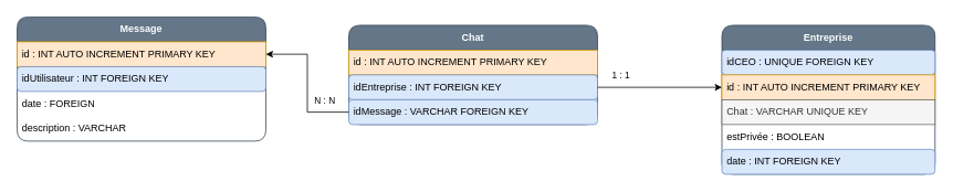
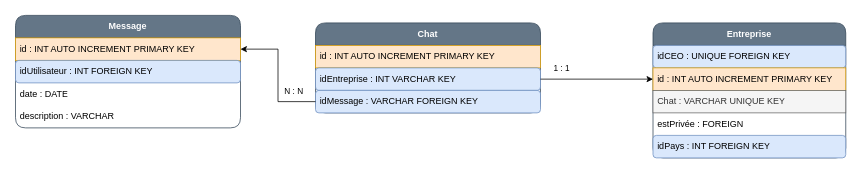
  <mxCell id="0" />
  <mxCell id="1" parent="0" />
  <mxCell id="2" value="&lt;b&gt;Entreprise&lt;/b&gt;" style="swimlane;fontStyle=0;childLayout=stackLayout;horizontal=1;startSize=30;horizontalStack=0;resizeParent=1;resizeParentMax=0;resizeLast=0;collapsible=1;marginBottom=0;whiteSpace=wrap;html=1;rounded=1;fillColor=#647687;fontColor=#ffffff;strokeColor=#314354;" vertex="1" parent="1"><mxGeometry x="870" y="30" width="257" height="180" as="geometry" /></mxCell>
  <mxCell id="3" value="idCEO : UNIQUE FOREIGN KEY" style="text;strokeColor=#6c8ebf;fillColor=#dae8fc;align=left;verticalAlign=middle;spacingLeft=4;spacingRight=4;overflow=hidden;points=[[0,0.5],[1,0.5]];portConstraint=eastwest;rotatable=0;whiteSpace=wrap;html=1;rounded=1;" vertex="1" parent="2"><mxGeometry y="30" width="257" height="30" as="geometry" /></mxCell>
  <mxCell id="4" value="id : INT AUTO INCREMENT PRIMARY KEY" style="text;strokeColor=#d79b00;fillColor=#ffe6cc;align=left;verticalAlign=middle;spacingLeft=4;spacingRight=4;overflow=hidden;points=[[0,0.5],[1,0.5]];portConstraint=eastwest;rotatable=0;whiteSpace=wrap;html=1;" vertex="1" parent="2"><mxGeometry y="60" width="257" height="30" as="geometry" /></mxCell>
  <mxCell id="5" value="Chat : VARCHAR UNIQUE KEY" style="text;strokeColor=#666666;fillColor=#f5f5f5;align=left;verticalAlign=middle;spacingLeft=4;spacingRight=4;overflow=hidden;points=[[0,0.5],[1,0.5]];portConstraint=eastwest;rotatable=0;whiteSpace=wrap;html=1;fontColor=#333333;" vertex="1" parent="2"><mxGeometry y="90" width="257" height="30" as="geometry" /></mxCell>
- <mxCell id="6" value="estPrivée : BOOLEAN" style="text;strokeColor=none;fillColor=none;align=left;verticalAlign=middle;spacingLeft=4;spacingRight=4;overflow=hidden;points=[[0,0.5],[1,0.5]];portConstraint=eastwest;rotatable=0;whiteSpace=wrap;html=1;rounded=1;" vertex="1" parent="2"><mxGeometry y="120" width="257" height="30" as="geometry" /></mxCell>
- <mxCell id="7" value="date : INT FOREIGN KEY" style="text;strokeColor=#6c8ebf;fillColor=#dae8fc;align=left;verticalAlign=middle;spacingLeft=4;spacingRight=4;overflow=hidden;points=[[0,0.5],[1,0.5]];portConstraint=eastwest;rotatable=0;whiteSpace=wrap;html=1;rounded=1;" vertex="1" parent="2"><mxGeometry y="150" width="257" height="30" as="geometry" /></mxCell>
+ <mxCell id="6" value="estPrivée : FOREIGN" style="text;strokeColor=none;fillColor=none;align=left;verticalAlign=middle;spacingLeft=4;spacingRight=4;overflow=hidden;points=[[0,0.5],[1,0.5]];portConstraint=eastwest;rotatable=0;whiteSpace=wrap;html=1;rounded=1;" vertex="1" parent="2"><mxGeometry y="120" width="257" height="30" as="geometry" /></mxCell>
+ <mxCell id="7" value="idPays : INT FOREIGN KEY" style="text;strokeColor=#6c8ebf;fillColor=#dae8fc;align=left;verticalAlign=middle;spacingLeft=4;spacingRight=4;overflow=hidden;points=[[0,0.5],[1,0.5]];portConstraint=eastwest;rotatable=0;whiteSpace=wrap;html=1;rounded=1;" vertex="1" parent="2"><mxGeometry y="150" width="257" height="30" as="geometry" /></mxCell>
  <mxCell id="8" value="&lt;b&gt;Chat&lt;/b&gt;" style="swimlane;fontStyle=0;childLayout=stackLayout;horizontal=1;startSize=30;horizontalStack=0;resizeParent=1;resizeParentMax=0;resizeLast=0;collapsible=1;marginBottom=0;whiteSpace=wrap;html=1;rounded=1;fillColor=#647687;fontColor=#ffffff;strokeColor=#314354;" vertex="1" parent="1"><mxGeometry x="420" y="30" width="300" height="120" as="geometry" /></mxCell>
  <mxCell id="9" value="id : INT AUTO INCREMENT PRIMARY KEY" style="text;strokeColor=#d79b00;fillColor=#ffe6cc;align=left;verticalAlign=middle;spacingLeft=4;spacingRight=4;overflow=hidden;points=[[0,0.5],[1,0.5]];portConstraint=eastwest;rotatable=0;whiteSpace=wrap;html=1;" vertex="1" parent="8"><mxGeometry y="30" width="300" height="30" as="geometry" /></mxCell>
- <mxCell id="10" value="idEntreprise : INT FOREIGN KEY" style="text;strokeColor=#6c8ebf;fillColor=#dae8fc;align=left;verticalAlign=middle;spacingLeft=4;spacingRight=4;overflow=hidden;points=[[0,0.5],[1,0.5]];portConstraint=eastwest;rotatable=0;whiteSpace=wrap;html=1;rounded=1;" vertex="1" parent="8"><mxGeometry y="60" width="300" height="30" as="geometry" /></mxCell>
+ <mxCell id="10" value="idEntreprise : INT VARCHAR KEY" style="text;strokeColor=#6c8ebf;fillColor=#dae8fc;align=left;verticalAlign=middle;spacingLeft=4;spacingRight=4;overflow=hidden;points=[[0,0.5],[1,0.5]];portConstraint=eastwest;rotatable=0;whiteSpace=wrap;html=1;rounded=1;" vertex="1" parent="8"><mxGeometry y="60" width="300" height="30" as="geometry" /></mxCell>
  <mxCell id="11" value="idMessage : VARCHAR FOREIGN KEY" style="text;strokeColor=#6c8ebf;fillColor=#dae8fc;align=left;verticalAlign=middle;spacingLeft=4;spacingRight=4;overflow=hidden;points=[[0,0.5],[1,0.5]];portConstraint=eastwest;rotatable=0;whiteSpace=wrap;html=1;rounded=1;" vertex="1" parent="8"><mxGeometry y="90" width="300" height="30" as="geometry" /></mxCell>
  <mxCell id="12" value="&lt;b&gt;Message&lt;/b&gt;" style="swimlane;fontStyle=0;childLayout=stackLayout;horizontal=1;startSize=30;horizontalStack=0;resizeParent=1;resizeParentMax=0;resizeLast=0;collapsible=1;marginBottom=0;whiteSpace=wrap;html=1;rounded=1;fillColor=#647687;fontColor=#ffffff;strokeColor=#314354;" vertex="1" parent="1"><mxGeometry x="20" y="20" width="300" height="150" as="geometry" /></mxCell>
  <mxCell id="13" value="id : INT AUTO INCREMENT PRIMARY KEY" style="text;strokeColor=#d79b00;fillColor=#ffe6cc;align=left;verticalAlign=middle;spacingLeft=4;spacingRight=4;overflow=hidden;points=[[0,0.5],[1,0.5]];portConstraint=eastwest;rotatable=0;whiteSpace=wrap;html=1;" vertex="1" parent="12"><mxGeometry y="30" width="300" height="30" as="geometry" /></mxCell>
  <mxCell id="14" value="idUtilisateur : INT FOREIGN KEY" style="text;strokeColor=#6c8ebf;fillColor=#dae8fc;align=left;verticalAlign=middle;spacingLeft=4;spacingRight=4;overflow=hidden;points=[[0,0.5],[1,0.5]];portConstraint=eastwest;rotatable=0;whiteSpace=wrap;html=1;rounded=1;" vertex="1" parent="12"><mxGeometry y="60" width="300" height="30" as="geometry" /></mxCell>
- <mxCell id="15" value="date : FOREIGN" style="text;strokeColor=none;fillColor=none;align=left;verticalAlign=middle;spacingLeft=4;spacingRight=4;overflow=hidden;points=[[0,0.5],[1,0.5]];portConstraint=eastwest;rotatable=0;whiteSpace=wrap;html=1;rounded=1;" vertex="1" parent="12"><mxGeometry y="90" width="300" height="30" as="geometry" /></mxCell>
+ <mxCell id="15" value="date : DATE" style="text;strokeColor=none;fillColor=none;align=left;verticalAlign=middle;spacingLeft=4;spacingRight=4;overflow=hidden;points=[[0,0.5],[1,0.5]];portConstraint=eastwest;rotatable=0;whiteSpace=wrap;html=1;rounded=1;" vertex="1" parent="12"><mxGeometry y="90" width="300" height="30" as="geometry" /></mxCell>
  <mxCell id="16" value="description : VARCHAR" style="text;strokeColor=none;fillColor=none;align=left;verticalAlign=middle;spacingLeft=4;spacingRight=4;overflow=hidden;points=[[0,0.5],[1,0.5]];portConstraint=eastwest;rotatable=0;whiteSpace=wrap;html=1;rounded=1;" vertex="1" parent="12"><mxGeometry y="120" width="300" height="30" as="geometry" /></mxCell>
  <mxCell id="17" style="edgeStyle=orthogonalEdgeStyle;rounded=0;orthogonalLoop=1;jettySize=auto;html=1;entryX=1;entryY=0.5;entryDx=0;entryDy=0;" edge="1" parent="1" source="11" target="13"><mxGeometry relative="1" as="geometry"><mxPoint x="430" y="270" as="targetPoint" /></mxGeometry></mxCell>
  <mxCell id="18" value="N : N" style="edgeLabel;html=1;align=center;verticalAlign=middle;resizable=0;points=[];" vertex="1" connectable="0" parent="17"><mxGeometry x="-0.747" relative="1" as="geometry"><mxPoint x="-8" y="-15" as="offset" /></mxGeometry></mxCell>
  <mxCell id="19" style="edgeStyle=orthogonalEdgeStyle;rounded=0;orthogonalLoop=1;jettySize=auto;html=1;entryX=0;entryY=0.5;entryDx=0;entryDy=0;" edge="1" parent="1" source="10" target="4"><mxGeometry relative="1" as="geometry" /></mxCell>
  <mxCell id="20" value="1 : 1" style="edgeLabel;html=1;align=center;verticalAlign=middle;resizable=0;points=[];" vertex="1" connectable="0" parent="19"><mxGeometry x="-0.641" y="3" relative="1" as="geometry"><mxPoint y="-12" as="offset" /></mxGeometry></mxCell>
